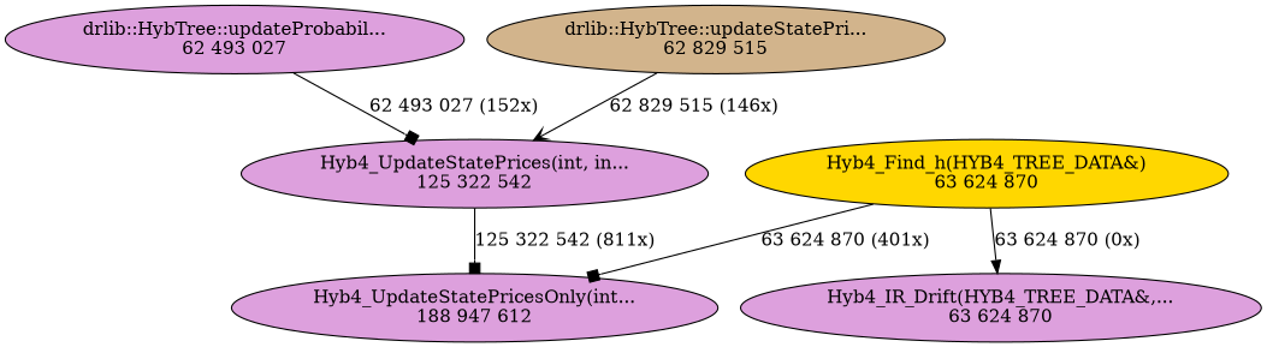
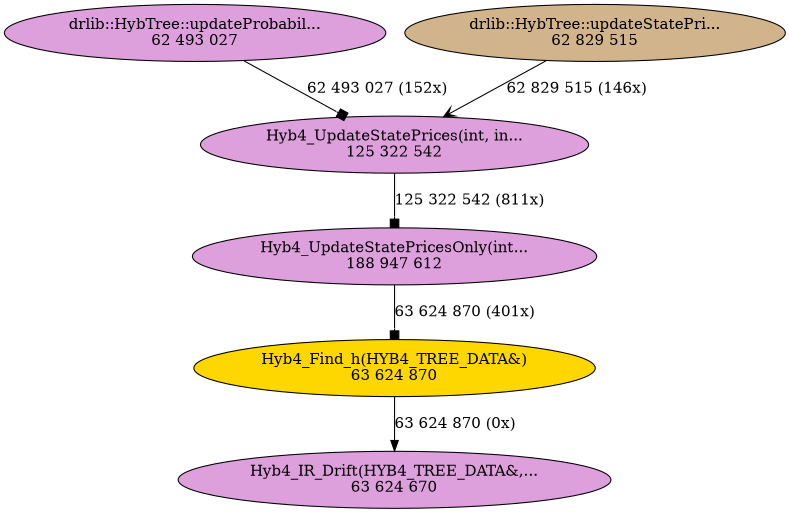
  digraph {
    node [fillcolor=plum style=filled]
    edge [arrowhead=box weight=2]
    n1 [label="drlib::HybTree::updateProbabil...\n62 493 027"]
    n2 [label="Hyb4_UpdateStatePrices(int, in...\n125 322 542"]
    n3 [label="Hyb4_UpdateStatePricesOnly(int...\n188 947 612"]
    n4 [fillcolor=tan label="drlib::HybTree::updateStatePri...\n62 829 515"]
-   n5 [label="Hyb4_IR_Drift(HYB4_TREE_DATA&,...\n63 624 870"]
+   n5 [label="Hyb4_IR_Drift(HYB4_TREE_DATA&,...\n63 624 670"]
    n6 [fillcolor=gold label="Hyb4_Find_h(HYB4_TREE_DATA&)\n63 624 870"]
    n1 -> n2 [label="62 493 027 (152x)"]
    n2 -> n3 [label="125 322 542 (811x)"]
    n4 -> n2 [arrowhead=vee label="62 829 515 (146x)"]
-   n6 -> n3 [label="63 624 870 (401x)"]
+   n3 -> n6 [label="63 624 870 (401x)"]
    n6 -> n5 [arrowhead=normal label="63 624 870 (0x)"]
  }
